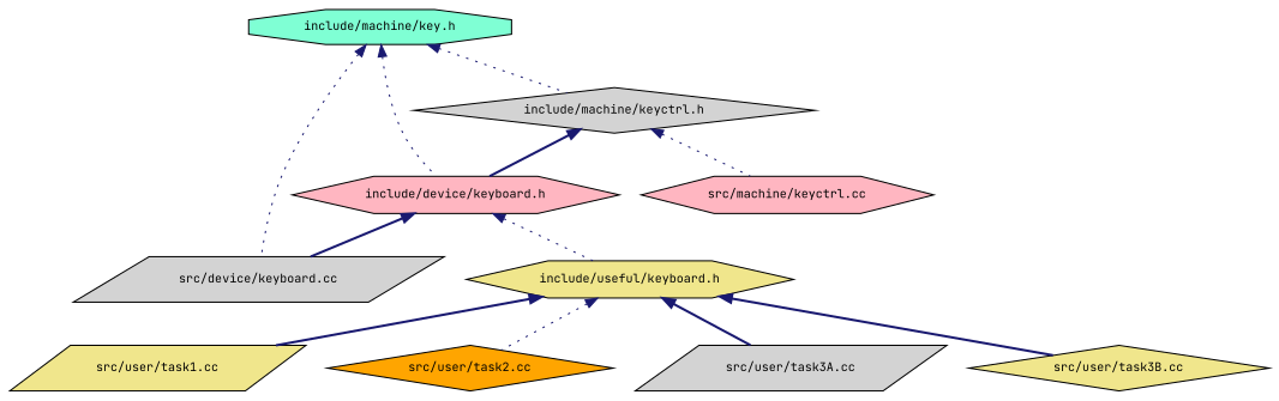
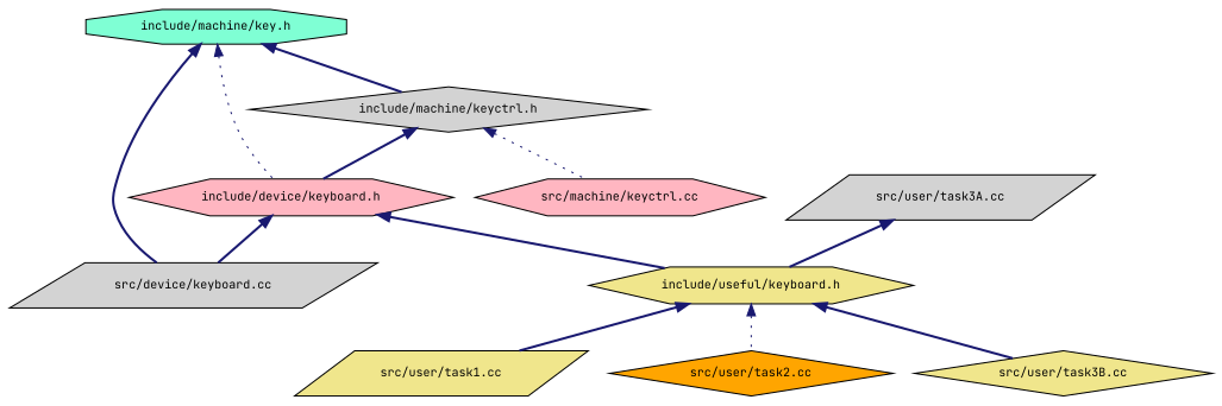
  digraph {
    fontname="JetBrains Mono"
    node [color=black fillcolor=lightgrey fontname="JetBrains Mono" fontsize=10 shape=hexagon style=filled]
    edge [color=midnightblue dir=back fontname="JetBrains Mono" fontsize=10 labelfontname=FreeSans labelfontsize=10 style=bold]
    n1 [fillcolor=aquamarine fontcolor=black height=0.2 label="include/machine/key.h" shape=octagon width=0.4]
    n2 [fillcolor=lightpink height=0.2 label="include/device/keyboard.h" width=0.4]
    n3 [height=0.2 label="src/device/keyboard.cc" shape=parallelogram width=0.4]
    n4 [height=0.2 label="include/machine/keyctrl.h" shape=diamond width=0.4]
    n5 [fillcolor=khaki height=0.2 label="include/useful/keyboard.h" width=0.4]
    n6 [fillcolor=lightpink height=0.2 label="src/machine/keyctrl.cc" width=0.4]
    n7 [fillcolor=khaki height=0.2 label="src/user/task1.cc" shape=parallelogram width=0.4]
    n8 [fillcolor=orange height=0.2 label="src/user/task2.cc" shape=diamond width=0.4]
    n9 [height=0.2 label="src/user/task3A.cc" shape=parallelogram width=0.4]
    n10 [fillcolor=khaki height=0.2 label="src/user/task3B.cc" shape=diamond width=0.4]
    n1 -> n2 [style=dotted]
-   n1 -> n3 [style=dotted]
-   n1 -> n4 [style=dotted]
+   n1 -> n3
+   n1 -> n4
    n2 -> n3
-   n2 -> n5 [style=dotted]
+   n2 -> n5
    n4 -> n2
    n4 -> n6 [style=dotted]
    n5 -> n7
    n5 -> n8 [style=dotted]
-   n5 -> n9
+   n9 -> n5
    n5 -> n10
  }
